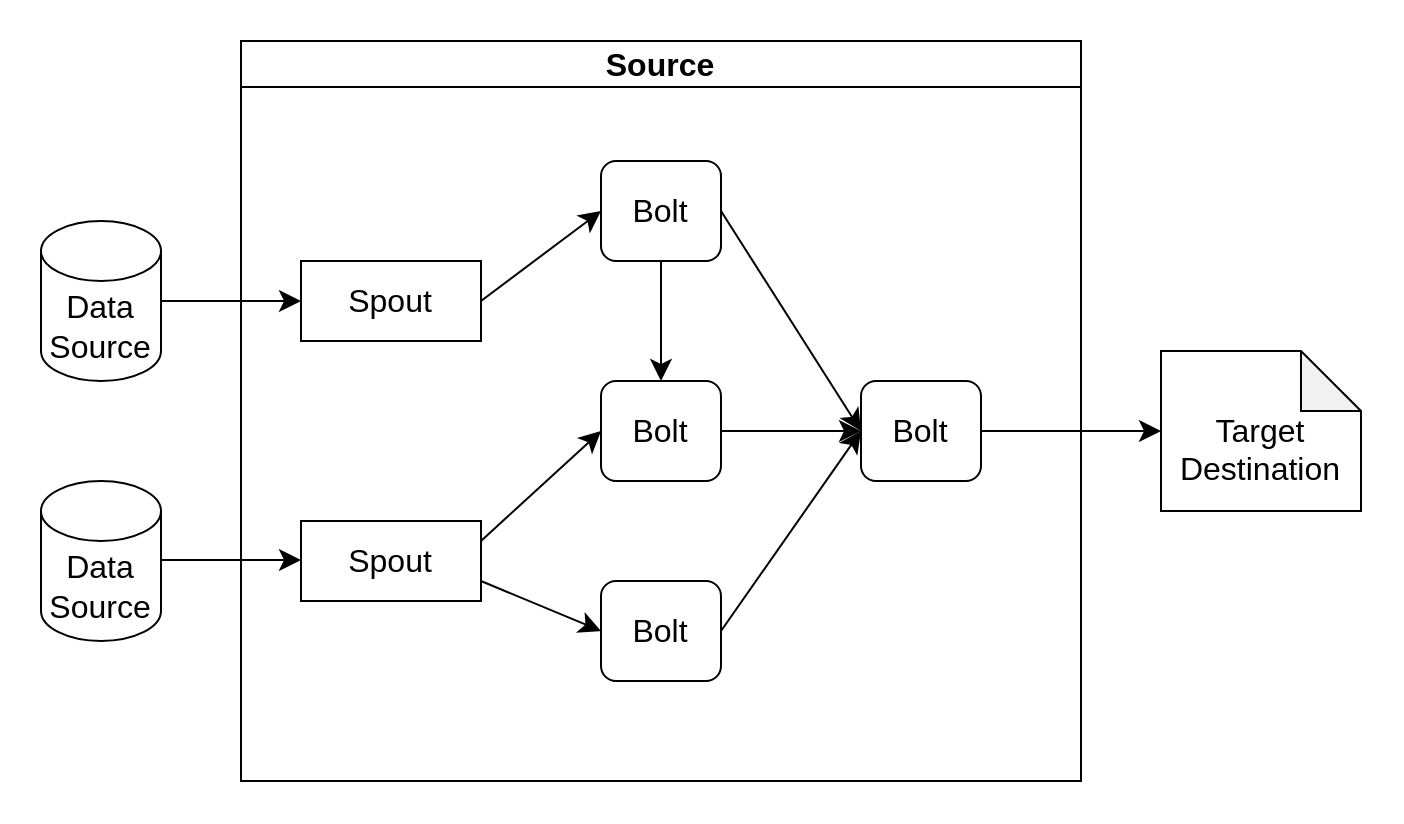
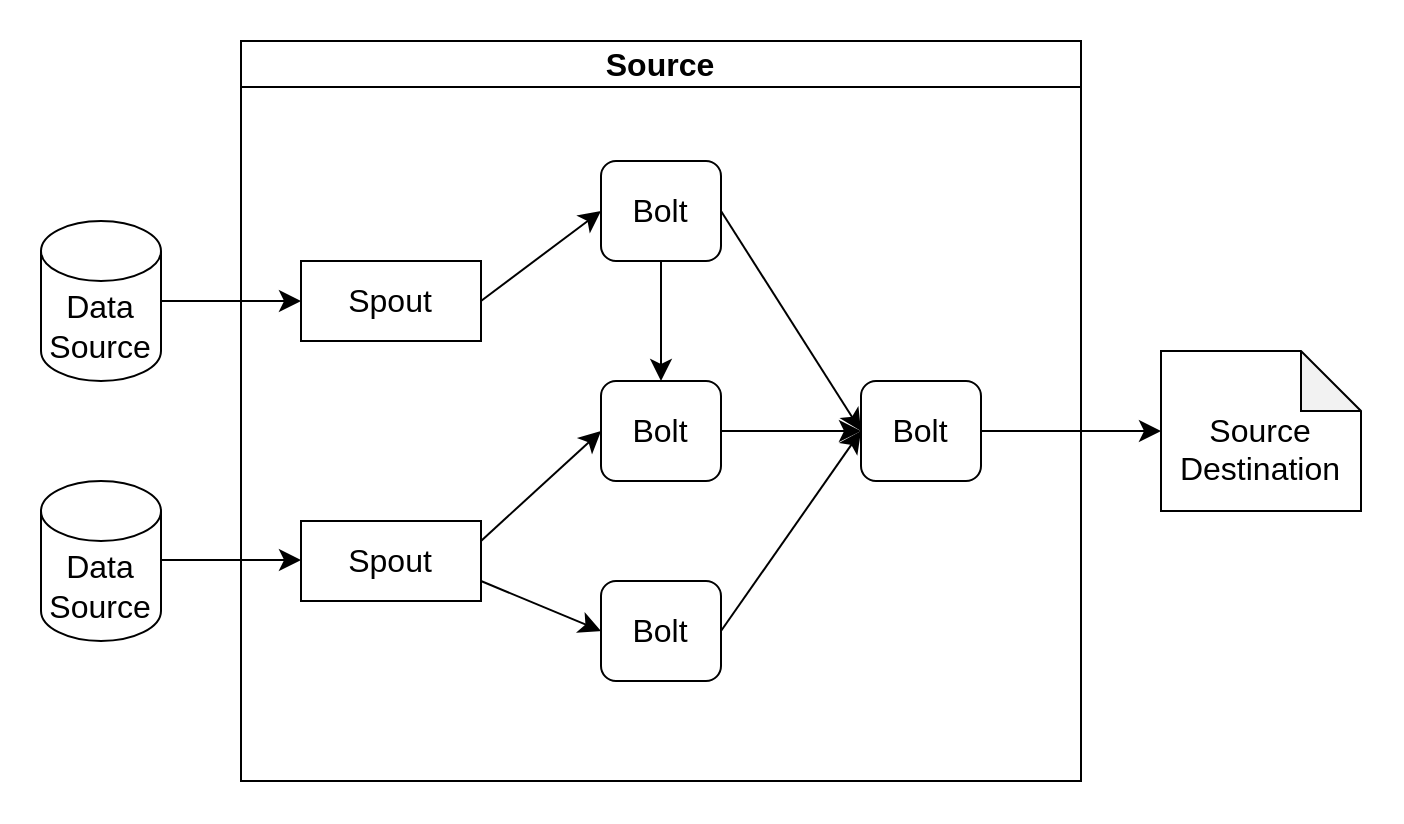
  <mxCell id="0" />
  <mxCell id="1" parent="0" />
  <mxCell id="2" style="edgeStyle=none;curved=1;rounded=0;orthogonalLoop=1;jettySize=auto;html=1;exitX=1;exitY=0.5;exitDx=0;exitDy=0;entryX=0;entryY=0.5;entryDx=0;entryDy=0;fontSize=12;startSize=8;endSize=8;" edge="1" parent="1" source="3" target="14"><mxGeometry relative="1" as="geometry" /></mxCell>
  <mxCell id="3" value="Spout" style="rounded=0;whiteSpace=wrap;html=1;fontSize=16;" vertex="1" parent="1"><mxGeometry x="150" y="130" width="90" height="40" as="geometry" /></mxCell>
  <mxCell id="4" style="edgeStyle=none;curved=1;rounded=0;orthogonalLoop=1;jettySize=auto;html=1;exitX=1;exitY=0.25;exitDx=0;exitDy=0;entryX=0;entryY=0.5;entryDx=0;entryDy=0;fontSize=12;startSize=8;endSize=8;" edge="1" parent="1" source="6" target="16"><mxGeometry relative="1" as="geometry" /></mxCell>
  <mxCell id="5" style="edgeStyle=none;curved=1;rounded=0;orthogonalLoop=1;jettySize=auto;html=1;exitX=1;exitY=0.75;exitDx=0;exitDy=0;entryX=0;entryY=0.5;entryDx=0;entryDy=0;fontSize=12;startSize=8;endSize=8;" edge="1" parent="1" source="6" target="18"><mxGeometry relative="1" as="geometry" /></mxCell>
  <mxCell id="6" value="Spout" style="rounded=0;whiteSpace=wrap;html=1;fontSize=16;" vertex="1" parent="1"><mxGeometry x="150" y="260" width="90" height="40" as="geometry" /></mxCell>
  <mxCell id="7" value="Data Source" style="shape=cylinder3;whiteSpace=wrap;html=1;boundedLbl=1;backgroundOutline=1;size=15;fontSize=16;" vertex="1" parent="1"><mxGeometry x="20" y="110" width="60" height="80" as="geometry" /></mxCell>
  <mxCell id="8" value="Data Source" style="shape=cylinder3;whiteSpace=wrap;html=1;boundedLbl=1;backgroundOutline=1;size=15;fontSize=16;" vertex="1" parent="1"><mxGeometry x="20" y="240" width="60" height="80" as="geometry" /></mxCell>
  <mxCell id="9" value="" style="endArrow=classic;html=1;rounded=0;fontSize=12;startSize=8;endSize=8;curved=1;exitX=1;exitY=0.5;exitDx=0;exitDy=0;exitPerimeter=0;entryX=0;entryY=0.5;entryDx=0;entryDy=0;" edge="1" parent="1" source="7" target="3"><mxGeometry width="50" height="50" relative="1" as="geometry"><mxPoint x="280" y="270" as="sourcePoint" /><mxPoint x="330" y="220" as="targetPoint" /></mxGeometry></mxCell>
  <mxCell id="10" value="" style="endArrow=classic;html=1;rounded=0;fontSize=12;startSize=8;endSize=8;curved=1;exitX=1;exitY=0.5;exitDx=0;exitDy=0;exitPerimeter=0;entryX=0;entryY=0.5;entryDx=0;entryDy=0;" edge="1" parent="1"><mxGeometry width="50" height="50" relative="1" as="geometry"><mxPoint x="80" y="279.5" as="sourcePoint" /><mxPoint x="150" y="279.5" as="targetPoint" /></mxGeometry></mxCell>
  <mxCell id="11" value="Source" style="swimlane;whiteSpace=wrap;html=1;fontSize=16;" vertex="1" parent="1"><mxGeometry x="120" y="20" width="420" height="370" as="geometry" /></mxCell>
  <mxCell id="12" style="edgeStyle=none;curved=1;rounded=0;orthogonalLoop=1;jettySize=auto;html=1;exitX=1;exitY=0.5;exitDx=0;exitDy=0;entryX=0;entryY=0.5;entryDx=0;entryDy=0;fontSize=12;startSize=8;endSize=8;" edge="1" parent="11" source="14" target="19"><mxGeometry relative="1" as="geometry" /></mxCell>
  <mxCell id="13" style="edgeStyle=none;curved=1;rounded=0;orthogonalLoop=1;jettySize=auto;html=1;exitX=0.5;exitY=1;exitDx=0;exitDy=0;fontSize=12;startSize=8;endSize=8;" edge="1" parent="11" source="14" target="16"><mxGeometry relative="1" as="geometry" /></mxCell>
  <mxCell id="14" value="Bolt" style="rounded=1;whiteSpace=wrap;html=1;fontSize=16;" vertex="1" parent="11"><mxGeometry x="180" y="60" width="60" height="50" as="geometry" /></mxCell>
  <mxCell id="15" style="edgeStyle=none;curved=1;rounded=0;orthogonalLoop=1;jettySize=auto;html=1;exitX=1;exitY=0.5;exitDx=0;exitDy=0;fontSize=12;startSize=8;endSize=8;" edge="1" parent="11" source="16"><mxGeometry relative="1" as="geometry"><mxPoint x="310" y="195" as="targetPoint" /></mxGeometry></mxCell>
  <mxCell id="16" value="Bolt" style="rounded=1;whiteSpace=wrap;html=1;fontSize=16;" vertex="1" parent="11"><mxGeometry x="180" y="170" width="60" height="50" as="geometry" /></mxCell>
  <mxCell id="17" style="edgeStyle=none;curved=1;rounded=0;orthogonalLoop=1;jettySize=auto;html=1;exitX=1;exitY=0.5;exitDx=0;exitDy=0;entryX=0;entryY=0.5;entryDx=0;entryDy=0;fontSize=12;startSize=8;endSize=8;" edge="1" parent="11" source="18" target="19"><mxGeometry relative="1" as="geometry" /></mxCell>
  <mxCell id="18" value="Bolt" style="rounded=1;whiteSpace=wrap;html=1;fontSize=16;" vertex="1" parent="11"><mxGeometry x="180" y="270" width="60" height="50" as="geometry" /></mxCell>
  <mxCell id="19" value="Bolt" style="rounded=1;whiteSpace=wrap;html=1;fontSize=16;" vertex="1" parent="11"><mxGeometry x="310" y="170" width="60" height="50" as="geometry" /></mxCell>
- <mxCell id="20" value="&lt;br&gt;Target&lt;br&gt;Destination" style="shape=note;whiteSpace=wrap;html=1;backgroundOutline=1;darkOpacity=0.05;fontSize=16;" vertex="1" parent="1"><mxGeometry x="580" y="175" width="100" height="80" as="geometry" /></mxCell>
+ <mxCell id="20" value="&lt;br&gt;Source&lt;br&gt;Destination" style="shape=note;whiteSpace=wrap;html=1;backgroundOutline=1;darkOpacity=0.05;fontSize=16;" vertex="1" parent="1"><mxGeometry x="580" y="175" width="100" height="80" as="geometry" /></mxCell>
  <mxCell id="21" style="edgeStyle=none;curved=1;rounded=0;orthogonalLoop=1;jettySize=auto;html=1;exitX=1;exitY=0.5;exitDx=0;exitDy=0;entryX=0;entryY=0.5;entryDx=0;entryDy=0;entryPerimeter=0;fontSize=12;startSize=8;endSize=8;" edge="1" parent="1" source="19" target="20"><mxGeometry relative="1" as="geometry" /></mxCell>
